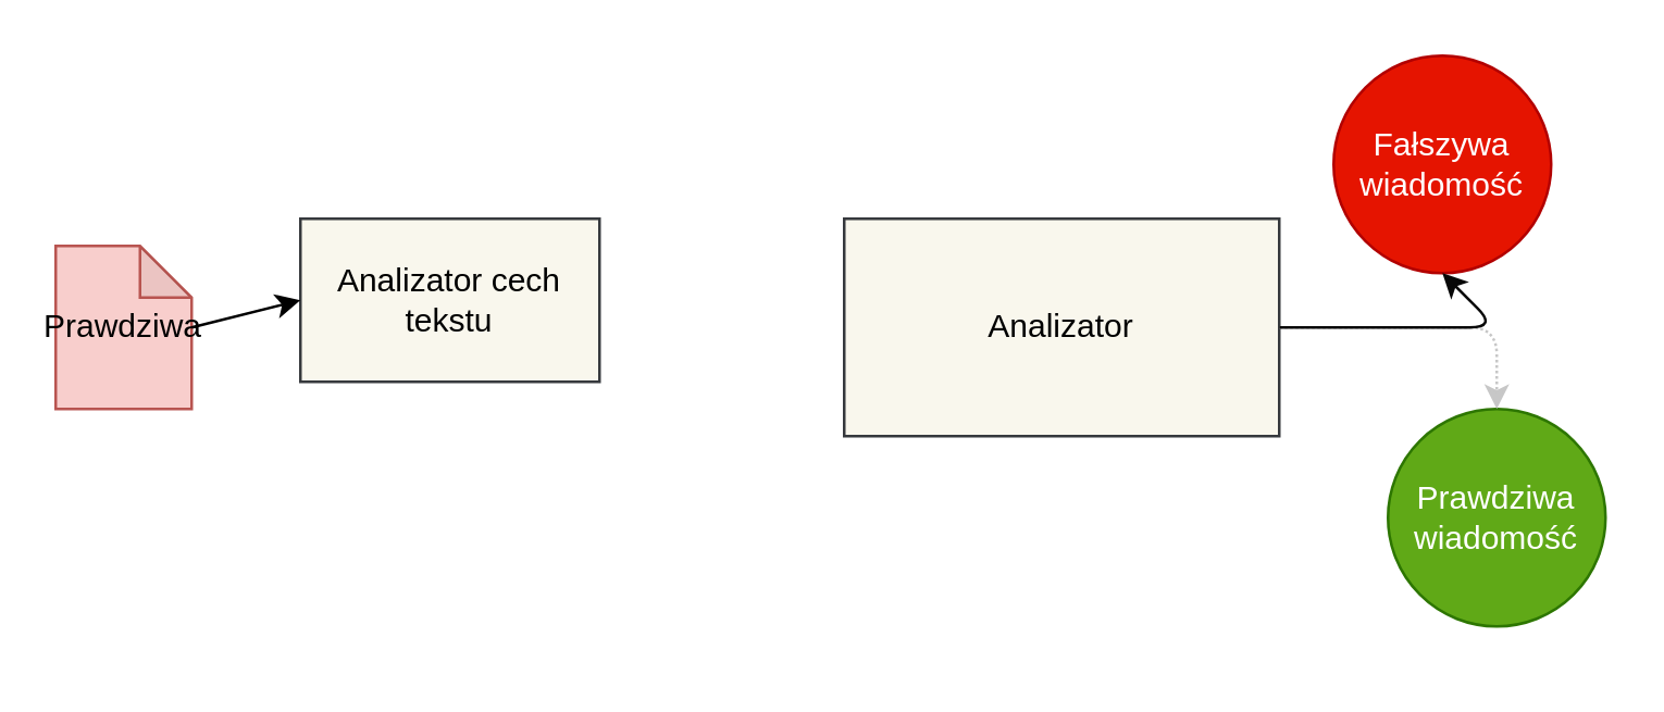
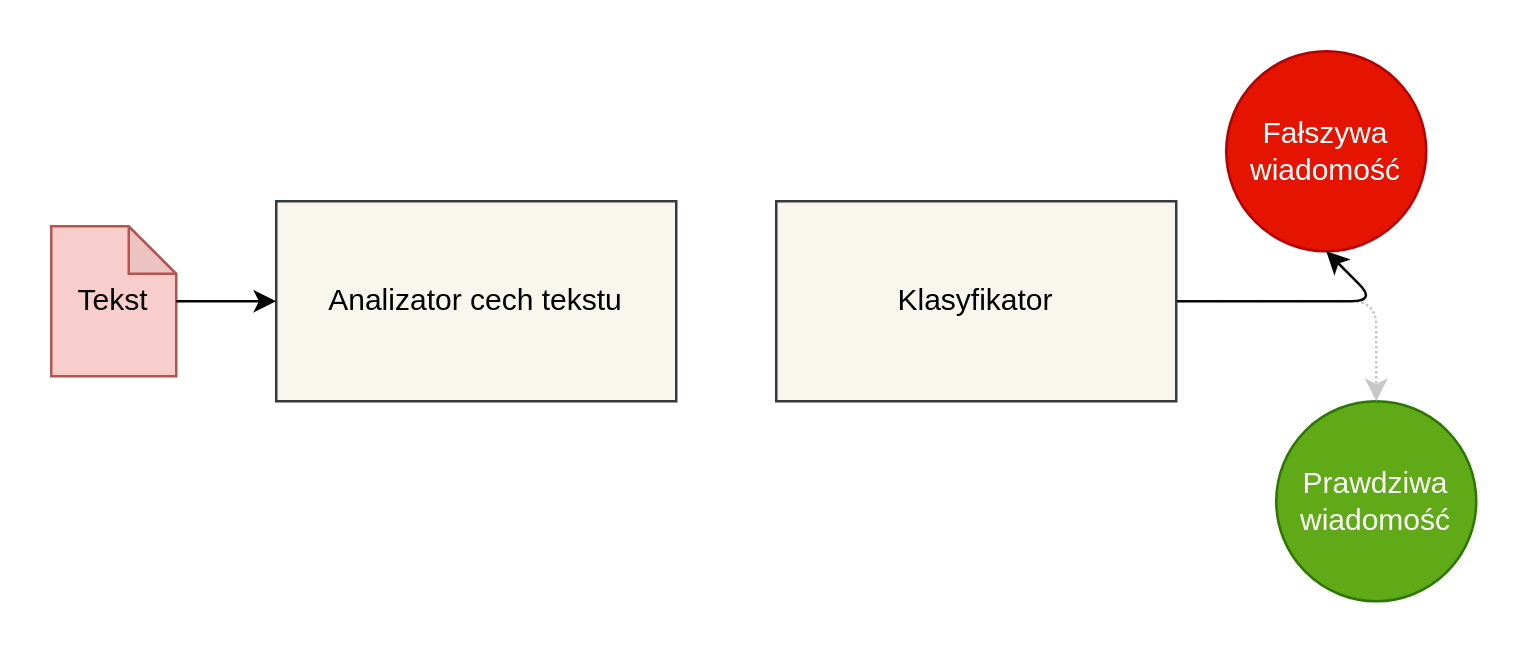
  <mxCell id="0" />
  <mxCell id="1" parent="0" />
- <mxCell id="2" value="Analizator cech tekstu" style="rounded=0;whiteSpace=wrap;html=1;fillColor=#f9f7ed;strokeColor=#36393d;" vertex="1" parent="1"><mxGeometry x="110" y="80" width="110" height="60" as="geometry" /></mxCell>
- <mxCell id="3" value="Analizator" style="rounded=0;whiteSpace=wrap;html=1;fillColor=#f9f7ed;strokeColor=#36393d;" vertex="1" parent="1"><mxGeometry x="310" y="80" width="160" height="80" as="geometry" /></mxCell>
+ <mxCell id="2" value="Analizator cech tekstu" style="rounded=0;whiteSpace=wrap;html=1;fillColor=#f9f7ed;strokeColor=#36393d;" vertex="1" parent="1"><mxGeometry x="110" y="80" width="160" height="80" as="geometry" /></mxCell>
+ <mxCell id="3" value="Klasyfikator" style="rounded=0;whiteSpace=wrap;html=1;fillColor=#f9f7ed;strokeColor=#36393d;" vertex="1" parent="1"><mxGeometry x="310" y="80" width="160" height="80" as="geometry" /></mxCell>
  <mxCell id="4" value="Fałszywa wiadomość" style="ellipse;whiteSpace=wrap;html=1;aspect=fixed;fillColor=#e51400;strokeColor=#B20000;fontColor=#ffffff;" vertex="1" parent="1"><mxGeometry x="490" y="20" width="80" height="80" as="geometry" /></mxCell>
- <mxCell id="5" value="Prawdziwa wiadomość" style="ellipse;whiteSpace=wrap;html=1;aspect=fixed;fillColor=#60a917;strokeColor=#2D7600;fontColor=#ffffff;" vertex="1" parent="1"><mxGeometry x="510" y="150" width="80" height="80" as="geometry" /></mxCell>
+ <mxCell id="5" value="Prawdziwa wiadomość" style="ellipse;whiteSpace=wrap;html=1;aspect=fixed;fillColor=#60a917;strokeColor=#2D7600;fontColor=#ffffff;" vertex="1" parent="1"><mxGeometry x="510" y="160" width="80" height="80" as="geometry" /></mxCell>
  <mxCell id="6" value="" style="endArrow=classic;html=1;entryX=0.5;entryY=0;entryDx=0;entryDy=0;dashed=1;dashPattern=1 1;strokeWidth=1;fillColor=#f5f5f5;strokeColor=#C7C7C7;" edge="1" parent="1" target="5"><mxGeometry width="50" height="50" relative="1" as="geometry"><mxPoint x="470" y="120" as="sourcePoint" /><mxPoint x="350" y="110" as="targetPoint" /><Array as="points"><mxPoint x="550" y="120" /></Array></mxGeometry></mxCell>
- <mxCell id="7" value="Prawdziwa" style="shape=note;whiteSpace=wrap;html=1;backgroundOutline=1;darkOpacity=0.05;size=19;fillColor=#f8cecc;strokeColor=#b85450;" vertex="1" parent="1"><mxGeometry x="20" y="90" width="50" height="60" as="geometry" /></mxCell>
+ <mxCell id="7" value="Tekst" style="shape=note;whiteSpace=wrap;html=1;backgroundOutline=1;darkOpacity=0.05;size=19;fillColor=#f8cecc;strokeColor=#b85450;" vertex="1" parent="1"><mxGeometry x="20" y="90" width="50" height="60" as="geometry" /></mxCell>
  <mxCell id="8" value="" style="endArrow=classic;html=1;entryX=0;entryY=0.5;entryDx=0;entryDy=0;" edge="1" parent="1" target="2"><mxGeometry width="50" height="50" relative="1" as="geometry"><mxPoint x="70" y="120" as="sourcePoint" /><mxPoint x="350" y="110" as="targetPoint" /></mxGeometry></mxCell>
  <mxCell id="9" value="" style="endArrow=classic;html=1;strokeWidth=1;strokeColor=#080808;entryX=0.5;entryY=1;entryDx=0;entryDy=0;exitX=1;exitY=0.5;exitDx=0;exitDy=0;" edge="1" parent="1" source="3" target="4"><mxGeometry width="50" height="50" relative="1" as="geometry"><mxPoint x="297" y="156" as="sourcePoint" /><mxPoint x="347" y="106" as="targetPoint" /><Array as="points"><mxPoint x="550" y="120" /></Array></mxGeometry></mxCell>
